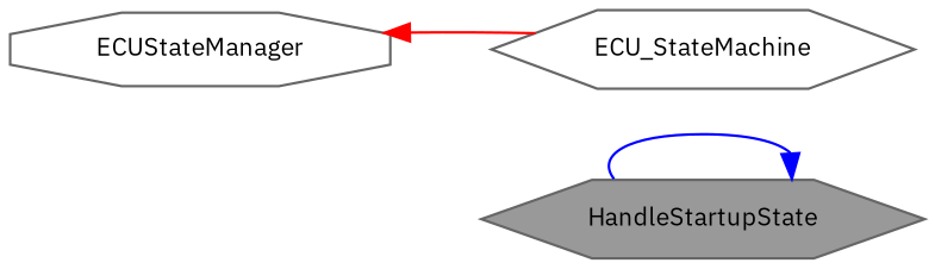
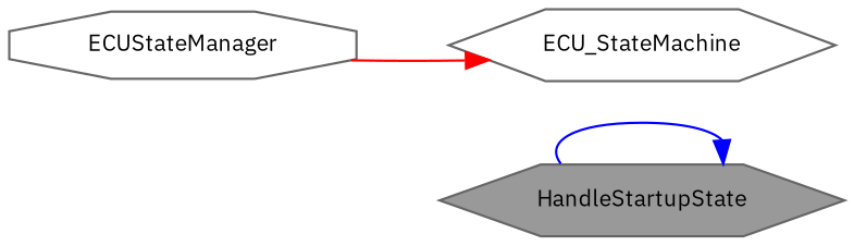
  digraph {
    fontname="IBM Plex Sans"
    rankdir=RL
    node [color=grey40 fillcolor=white fontname="IBM Plex Sans" fontsize=10 shape=hexagon style=filled]
    edge [dir=back fontname="IBM Plex Sans" fontsize=10 labelfontname=Helvetica labelfontsize=10 style=solid]
    n1 [color=gray40 fillcolor=grey60 fontcolor=black height=0.2 label=HandleStartupState width=0.4]
    n2 [height=0.2 label=ECU_StateMachine width=0.4]
    n3 [height=0.2 label=ECUStateManager shape=octagon width=0.4]
    n1 -> n1 [color=blue]
-   n3 -> n2 [color=red]
+   n2 -> n3 [color=red]
  }
